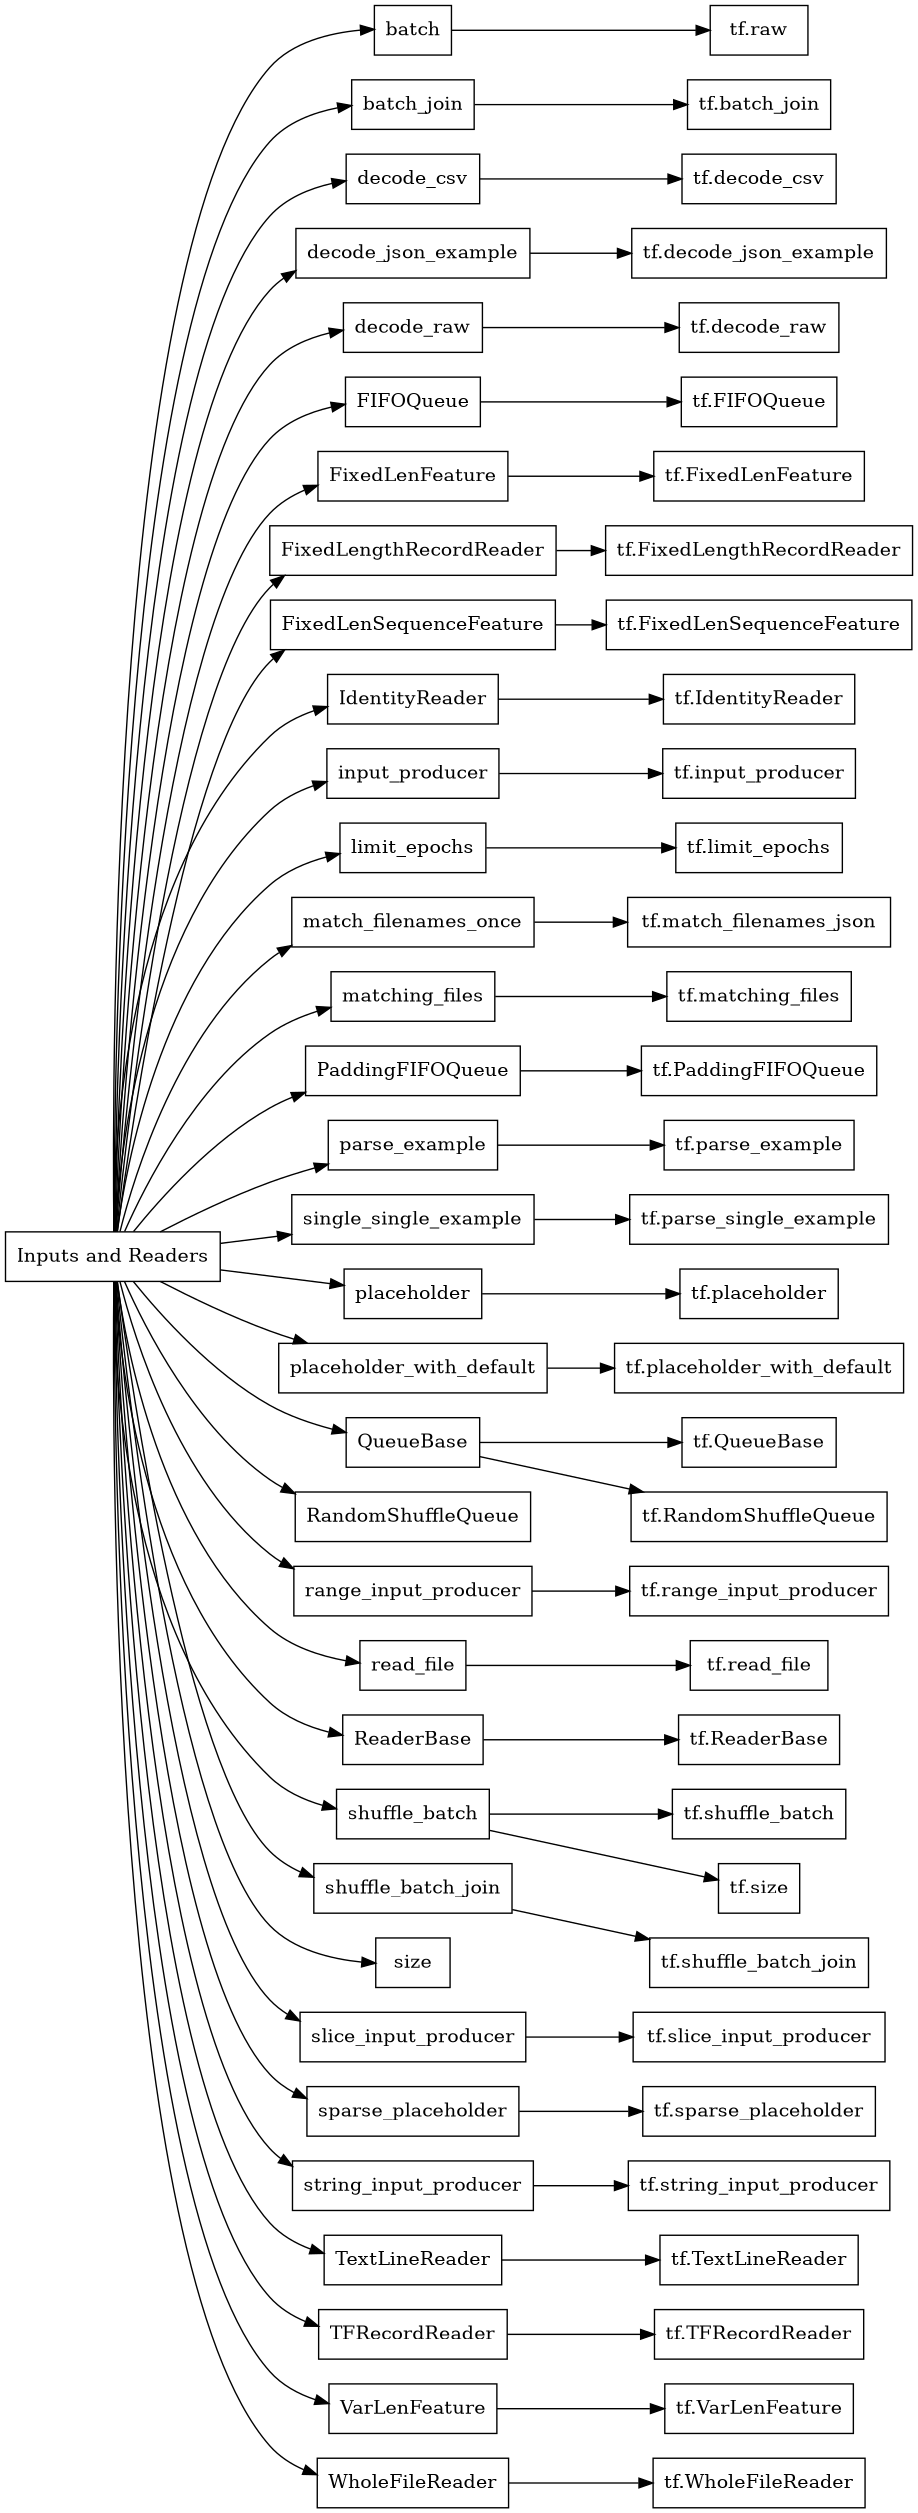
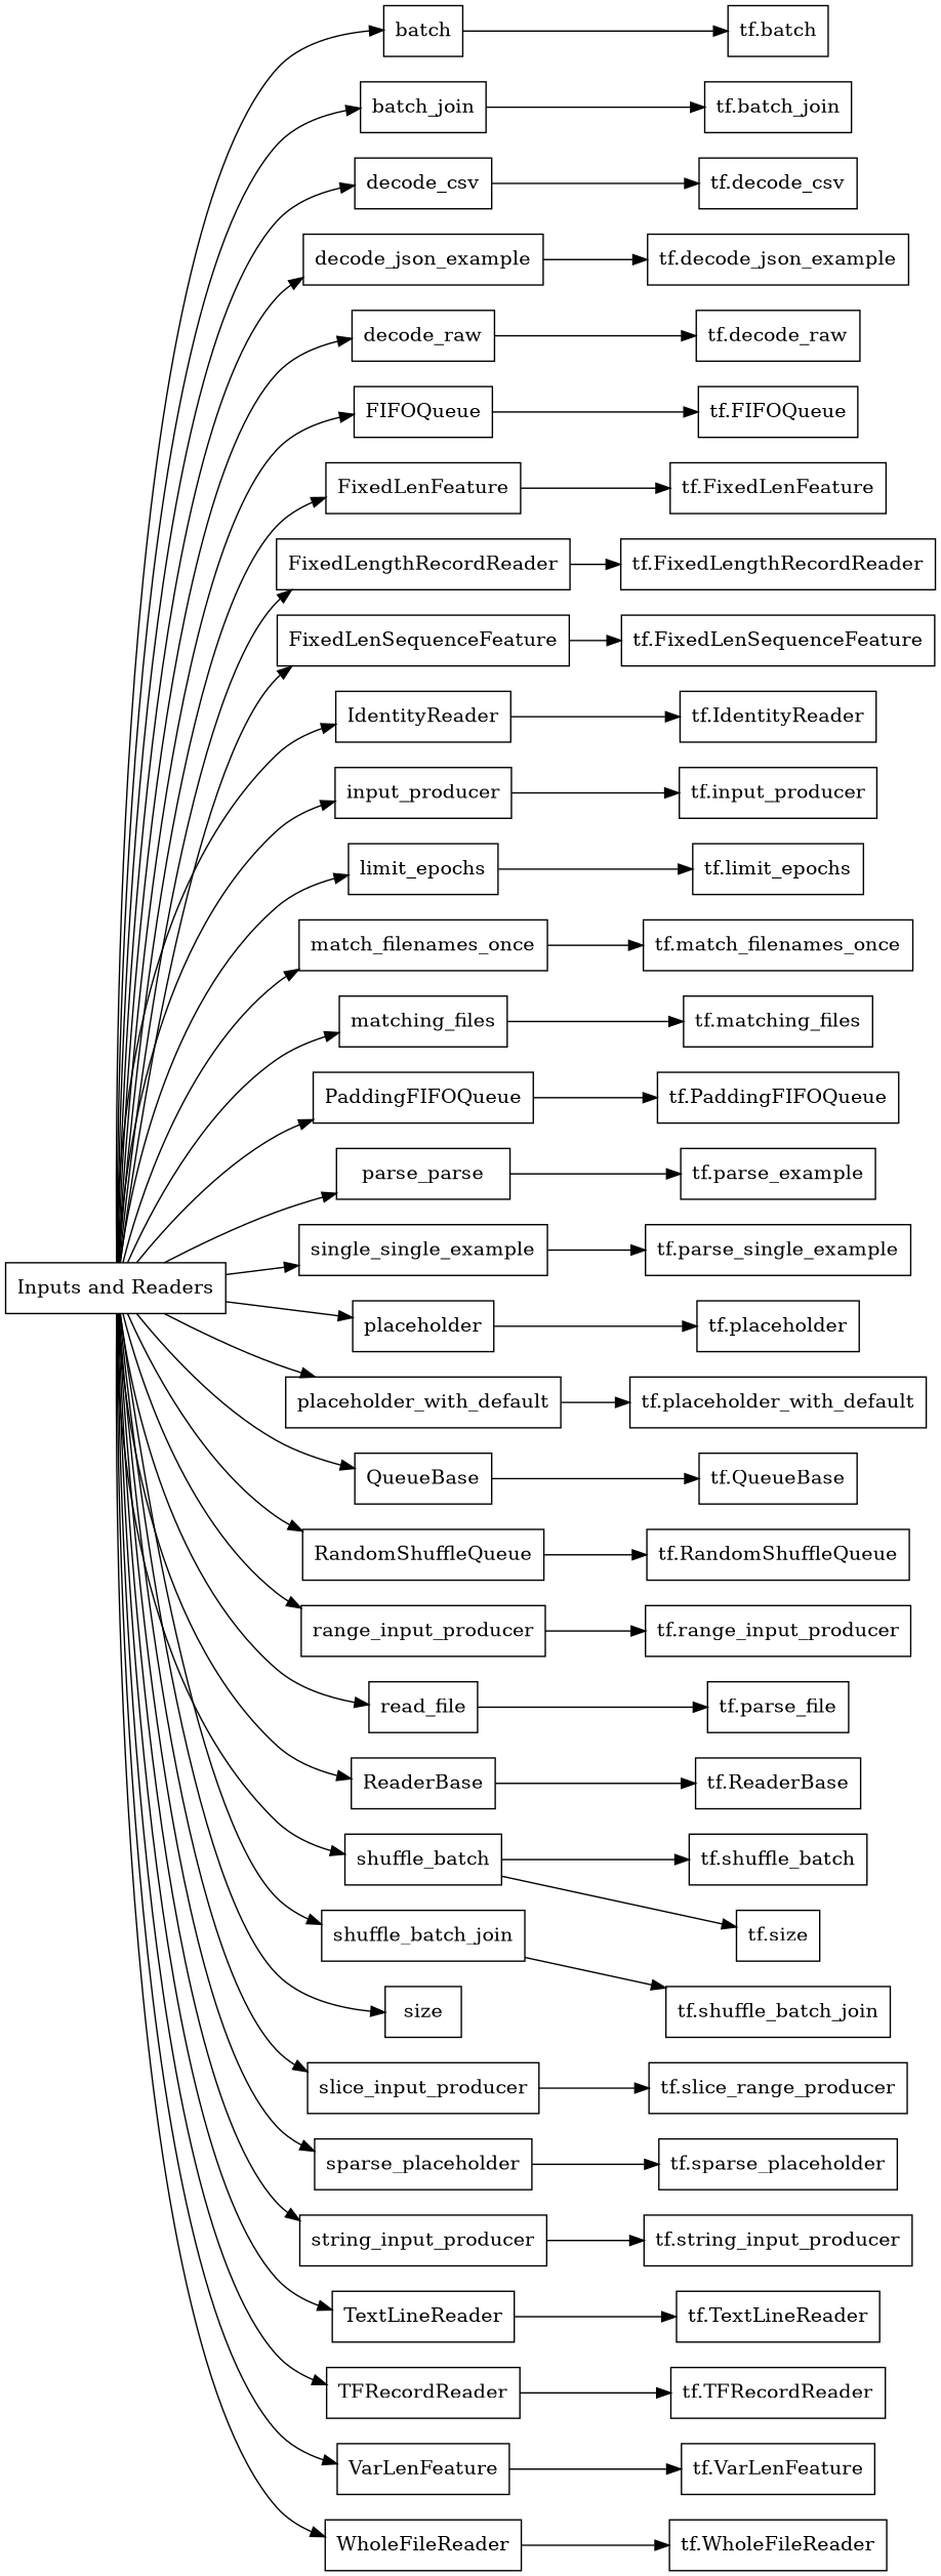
  digraph {
    rankdir=LR
    node [shape=box]
    "Inputs and Readers"
    batch
    batch_join
    decode_csv
    decode_json_example
    decode_raw
    FIFOQueue
    FixedLenFeature
    FixedLengthRecordReader
    FixedLenSequenceFeature
    IdentityReader
    input_producer
    limit_epochs
    match_filenames_once
    matching_files
    PaddingFIFOQueue
-   parse_example
+   parse_example [label=parse_parse]
    n18 [label=single_single_example]
    placeholder
    placeholder_with_default
    QueueBase
    RandomShuffleQueue
    range_input_producer
    read_file
    ReaderBase
    shuffle_batch
    shuffle_batch_join
    size
    slice_input_producer
    sparse_placeholder
    string_input_producer
    TextLineReader
    TFRecordReader
    VarLenFeature
    WholeFileReader
-   "tf.batch" [label="tf.raw"]
+   "tf.batch"
    "tf.batch_join"
    "tf.decode_csv"
    "tf.decode_json_example"
    "tf.decode_raw"
    "tf.FIFOQueue"
    "tf.FixedLenFeature"
    "tf.FixedLengthRecordReader"
    "tf.FixedLenSequenceFeature"
    "tf.IdentityReader"
    "tf.input_producer"
    "tf.limit_epochs"
-   "tf.match_filenames_once" [label="tf.match_filenames_json"]
+   "tf.match_filenames_once"
    "tf.matching_files"
    "tf.PaddingFIFOQueue"
    "tf.parse_example"
    "tf.parse_single_example"
    "tf.placeholder"
    "tf.placeholder_with_default"
    "tf.QueueBase"
    "tf.RandomShuffleQueue"
    "tf.range_input_producer"
-   "tf.read_file"
+   "tf.read_file" [label="tf.parse_file"]
    "tf.ReaderBase"
    "tf.shuffle_batch"
    "tf.size"
    "tf.shuffle_batch_join"
-   "tf.slice_input_producer"
+   "tf.slice_input_producer" [label="tf.slice_range_producer"]
    "tf.sparse_placeholder"
    "tf.string_input_producer"
    "tf.TextLineReader"
    "tf.TFRecordReader"
    "tf.VarLenFeature"
    "tf.WholeFileReader"
    "Inputs and Readers" -> batch
    "Inputs and Readers" -> batch_join
    "Inputs and Readers" -> decode_csv
    "Inputs and Readers" -> decode_json_example
    "Inputs and Readers" -> decode_raw
    "Inputs and Readers" -> FIFOQueue
    "Inputs and Readers" -> FixedLenFeature
    "Inputs and Readers" -> FixedLengthRecordReader
    "Inputs and Readers" -> FixedLenSequenceFeature
    "Inputs and Readers" -> IdentityReader
    "Inputs and Readers" -> input_producer
    "Inputs and Readers" -> limit_epochs
    "Inputs and Readers" -> match_filenames_once
    "Inputs and Readers" -> matching_files
    "Inputs and Readers" -> PaddingFIFOQueue
    "Inputs and Readers" -> parse_example
    "Inputs and Readers" -> n18
    "Inputs and Readers" -> placeholder
    "Inputs and Readers" -> placeholder_with_default
    "Inputs and Readers" -> QueueBase
    "Inputs and Readers" -> RandomShuffleQueue
    "Inputs and Readers" -> range_input_producer
    "Inputs and Readers" -> read_file
    "Inputs and Readers" -> ReaderBase
    "Inputs and Readers" -> shuffle_batch
    "Inputs and Readers" -> shuffle_batch_join
    "Inputs and Readers" -> size
    "Inputs and Readers" -> slice_input_producer
    "Inputs and Readers" -> sparse_placeholder
    "Inputs and Readers" -> string_input_producer
    "Inputs and Readers" -> TextLineReader
    "Inputs and Readers" -> TFRecordReader
    "Inputs and Readers" -> VarLenFeature
    "Inputs and Readers" -> WholeFileReader
    batch -> "tf.batch"
    batch_join -> "tf.batch_join"
    decode_csv -> "tf.decode_csv"
    decode_json_example -> "tf.decode_json_example"
    decode_raw -> "tf.decode_raw"
    FIFOQueue -> "tf.FIFOQueue"
    FixedLenFeature -> "tf.FixedLenFeature"
    FixedLengthRecordReader -> "tf.FixedLengthRecordReader"
    FixedLenSequenceFeature -> "tf.FixedLenSequenceFeature"
    IdentityReader -> "tf.IdentityReader"
    input_producer -> "tf.input_producer"
    limit_epochs -> "tf.limit_epochs"
    match_filenames_once -> "tf.match_filenames_once"
    matching_files -> "tf.matching_files"
    PaddingFIFOQueue -> "tf.PaddingFIFOQueue"
    parse_example -> "tf.parse_example"
    n18 -> "tf.parse_single_example"
    placeholder -> "tf.placeholder"
    placeholder_with_default -> "tf.placeholder_with_default"
    QueueBase -> "tf.QueueBase"
-   QueueBase -> "tf.RandomShuffleQueue"
+   RandomShuffleQueue -> "tf.RandomShuffleQueue"
    range_input_producer -> "tf.range_input_producer"
    read_file -> "tf.read_file"
    ReaderBase -> "tf.ReaderBase"
    shuffle_batch -> "tf.shuffle_batch"
    shuffle_batch -> "tf.size"
    shuffle_batch_join -> "tf.shuffle_batch_join"
    slice_input_producer -> "tf.slice_input_producer"
    sparse_placeholder -> "tf.sparse_placeholder"
    string_input_producer -> "tf.string_input_producer"
    TextLineReader -> "tf.TextLineReader"
    TFRecordReader -> "tf.TFRecordReader"
    VarLenFeature -> "tf.VarLenFeature"
    WholeFileReader -> "tf.WholeFileReader"
  }
